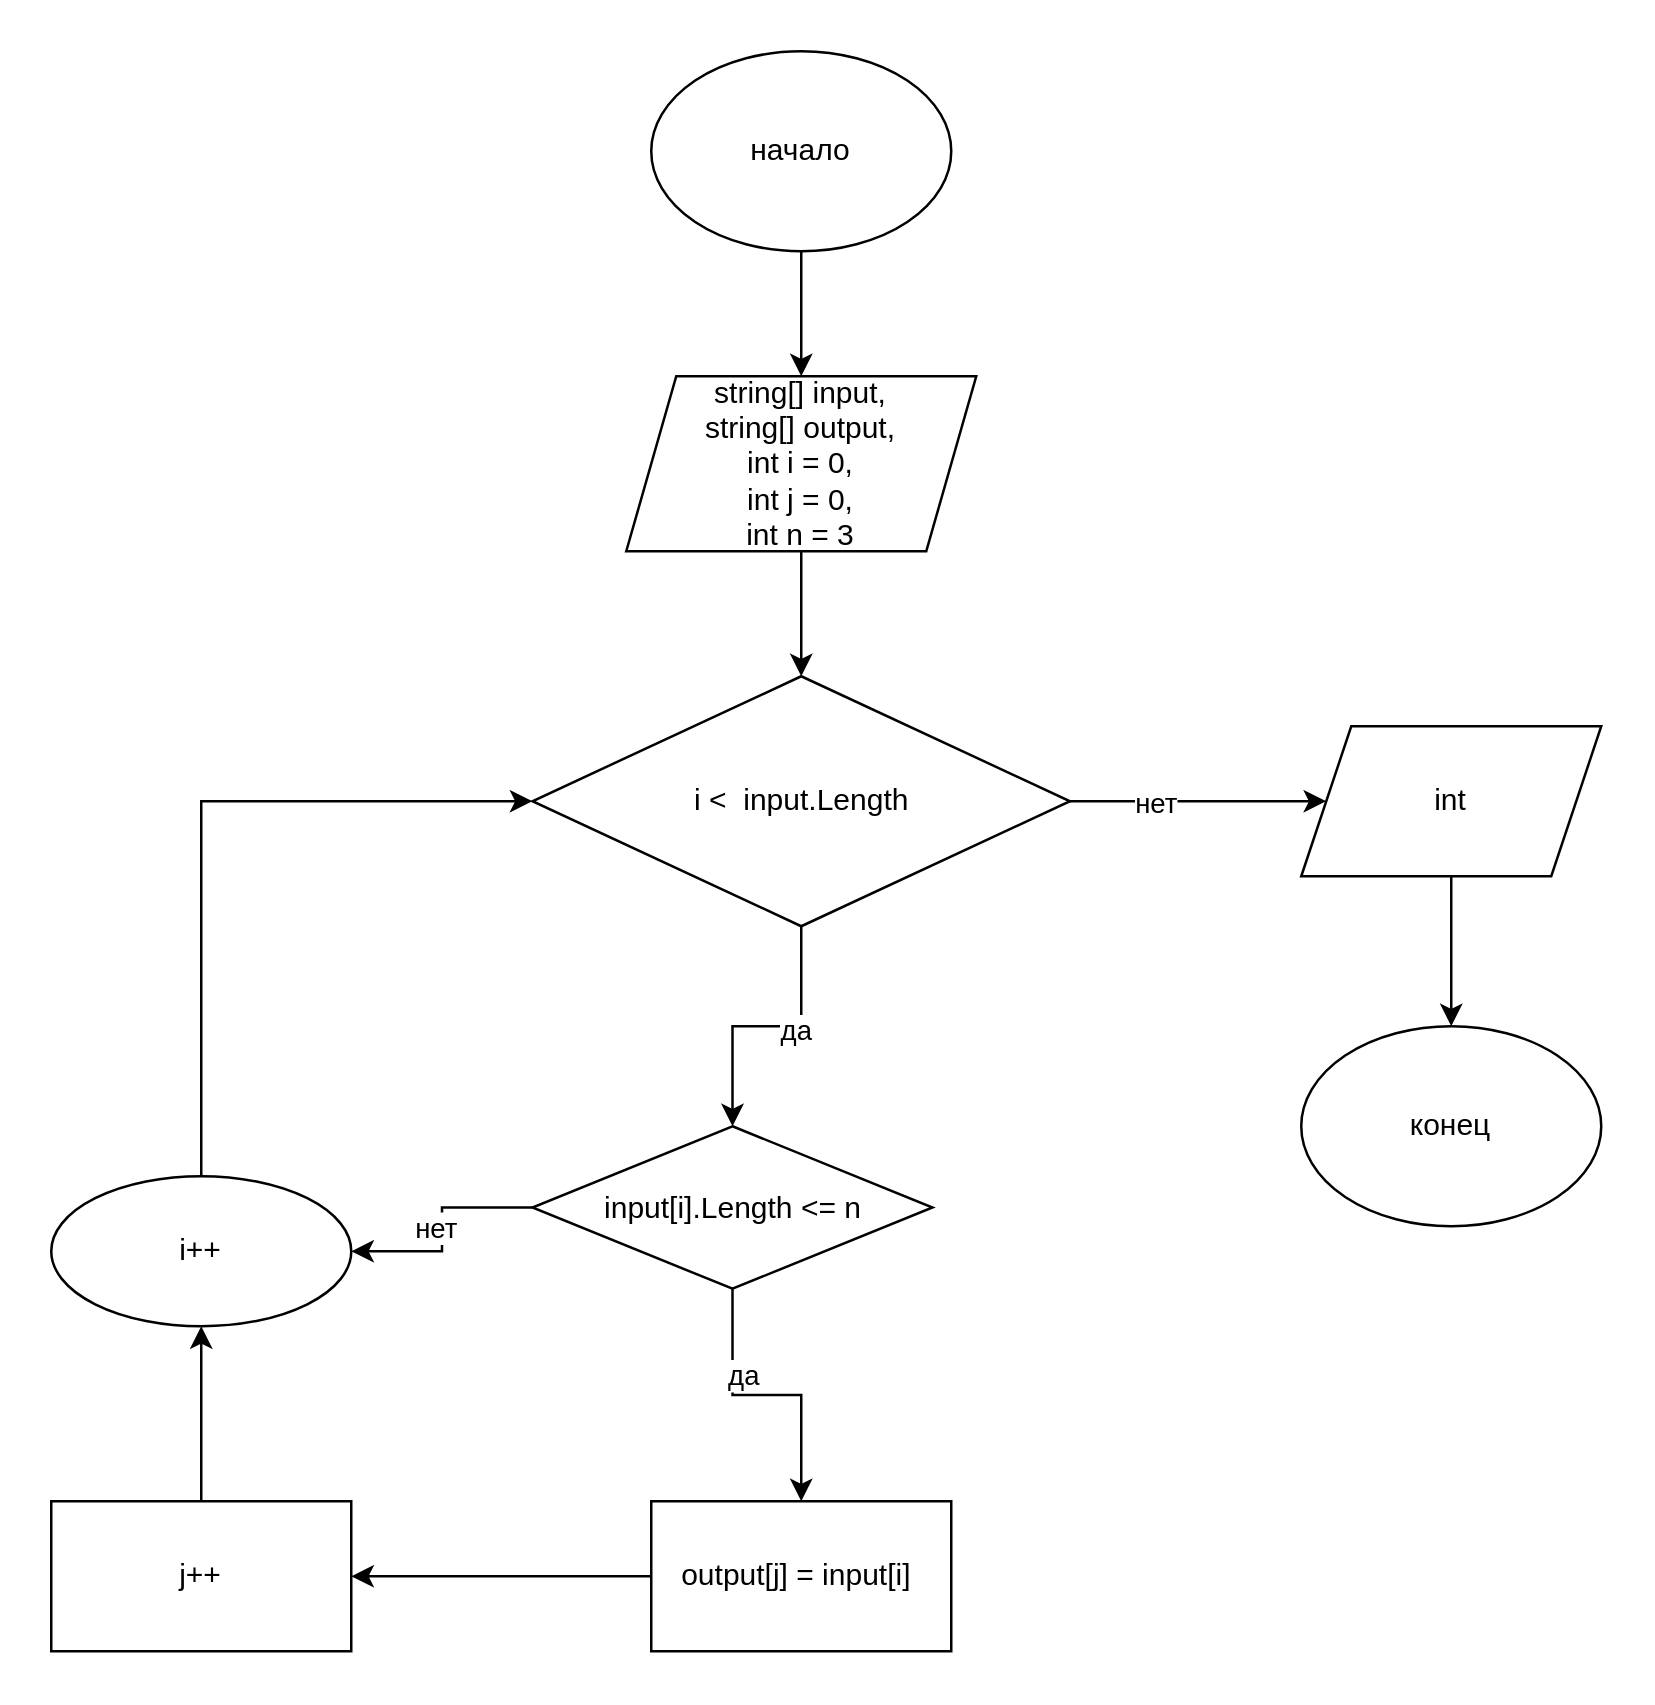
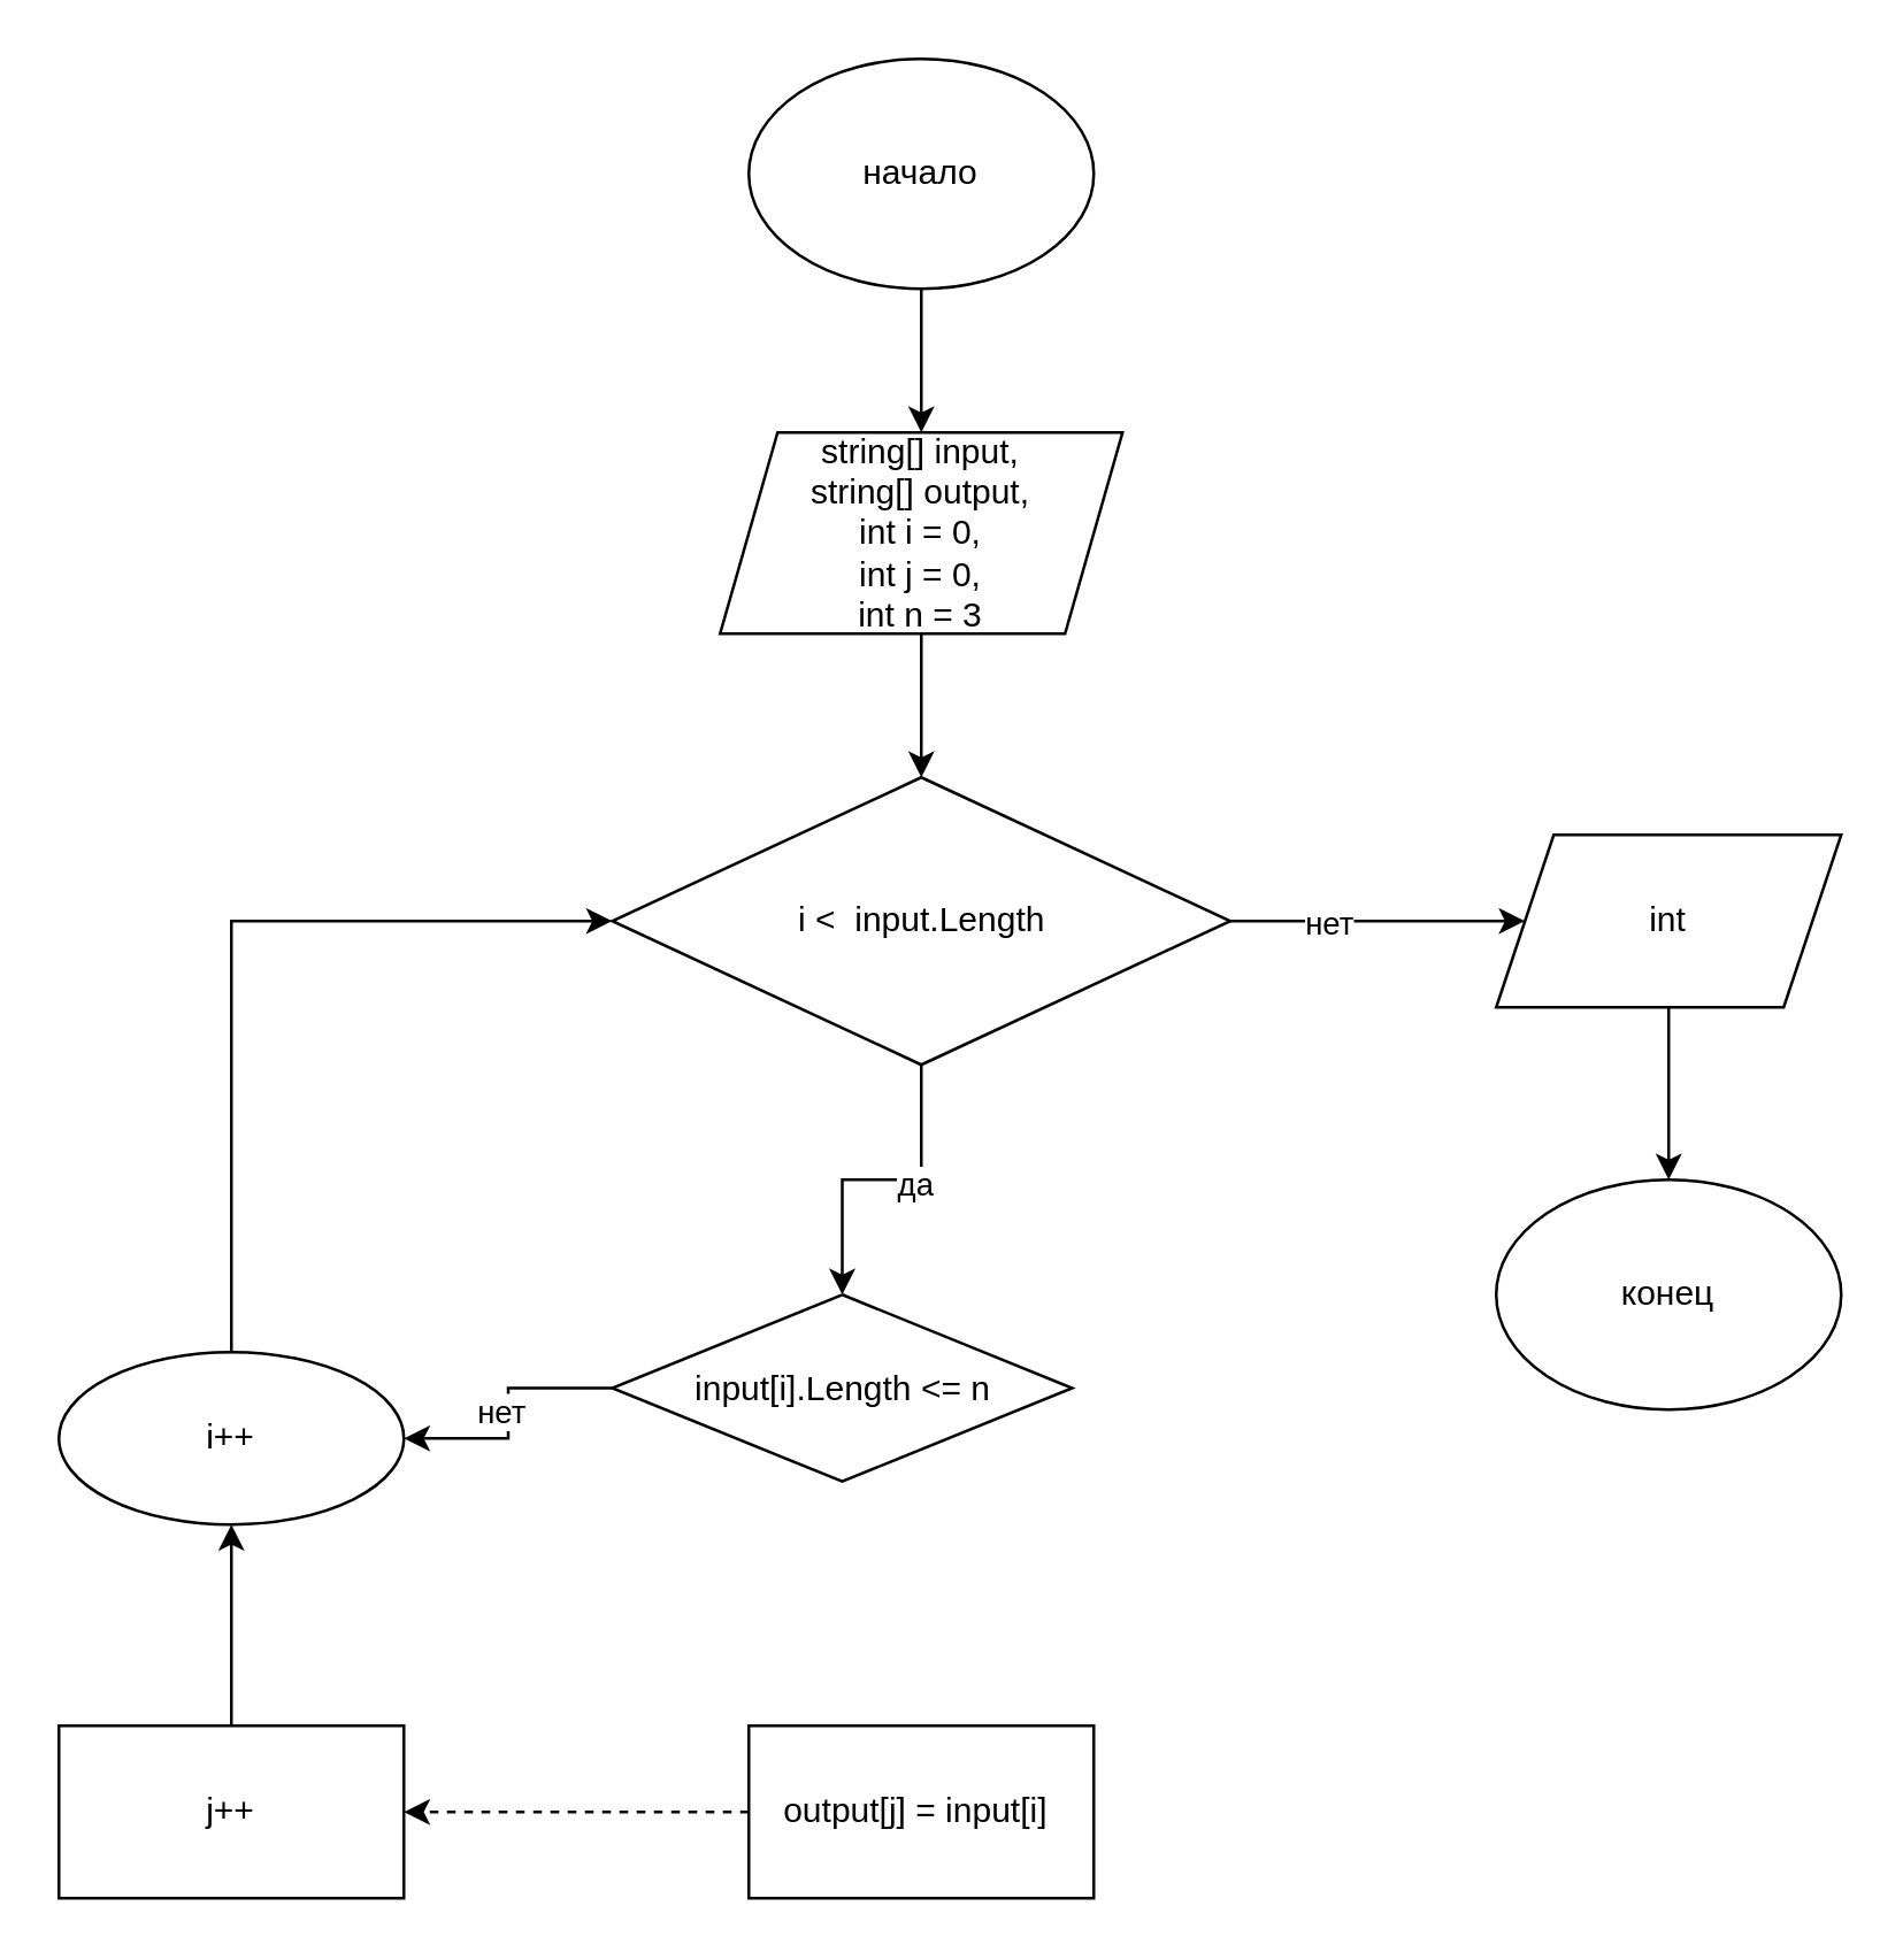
  <mxCell id="0" />
  <mxCell id="1" parent="0" />
  <mxCell id="2" value="string[] input,&lt;br&gt;string[] output,&lt;br&gt;int i = 0,&lt;br&gt;int j = 0,&lt;br&gt;int n = 3" style="shape=parallelogram;perimeter=parallelogramPerimeter;whiteSpace=wrap;html=1;fixedSize=1;" parent="1" vertex="1"><mxGeometry x="250" y="150" width="140" height="70" as="geometry" /></mxCell>
  <mxCell id="3" value="" style="edgeStyle=orthogonalEdgeStyle;rounded=0;orthogonalLoop=1;jettySize=auto;html=1;" parent="1" source="7" target="9" edge="1"><mxGeometry relative="1" as="geometry" /></mxCell>
  <mxCell id="4" value="нет" style="edgeLabel;html=1;align=center;verticalAlign=middle;resizable=0;points=[];" parent="3" vertex="1" connectable="0"><mxGeometry x="-0.327" relative="1" as="geometry"><mxPoint as="offset" /></mxGeometry></mxCell>
  <mxCell id="5" value="" style="edgeStyle=orthogonalEdgeStyle;rounded=0;orthogonalLoop=1;jettySize=auto;html=1;" parent="1" source="7" target="16" edge="1"><mxGeometry relative="1" as="geometry" /></mxCell>
  <mxCell id="6" value="да" style="edgeLabel;html=1;align=center;verticalAlign=middle;resizable=0;points=[];" parent="5" vertex="1" connectable="0"><mxGeometry x="-0.2" y="1" relative="1" as="geometry"><mxPoint as="offset" /></mxGeometry></mxCell>
  <mxCell id="7" value="i &amp;lt; &amp;nbsp;input.Length" style="rhombus;whiteSpace=wrap;html=1;" parent="1" vertex="1"><mxGeometry x="212.5" y="270" width="215" height="100" as="geometry" /></mxCell>
  <mxCell id="8" value="" style="edgeStyle=orthogonalEdgeStyle;rounded=0;orthogonalLoop=1;jettySize=auto;html=1;" parent="1" source="9" edge="1"><mxGeometry relative="1" as="geometry"><mxPoint x="580" y="410" as="targetPoint" /></mxGeometry></mxCell>
  <mxCell id="9" value="int" style="shape=parallelogram;perimeter=parallelogramPerimeter;whiteSpace=wrap;html=1;fixedSize=1;" parent="1" vertex="1"><mxGeometry x="520" y="290" width="120" height="60" as="geometry" /></mxCell>
  <mxCell id="10" value="" style="endArrow=classic;html=1;rounded=0;exitX=0.5;exitY=1;exitDx=0;exitDy=0;entryX=0.5;entryY=0;entryDx=0;entryDy=0;" parent="1" target="2" edge="1"><mxGeometry width="50" height="50" relative="1" as="geometry"><mxPoint x="320" y="90" as="sourcePoint" /><mxPoint x="420" y="340" as="targetPoint" /></mxGeometry></mxCell>
  <mxCell id="11" value="" style="endArrow=classic;html=1;rounded=0;exitX=0.5;exitY=1;exitDx=0;exitDy=0;entryX=0.5;entryY=0;entryDx=0;entryDy=0;" parent="1" source="2" target="7" edge="1"><mxGeometry width="50" height="50" relative="1" as="geometry"><mxPoint x="370" y="390" as="sourcePoint" /><mxPoint x="420" y="340" as="targetPoint" /></mxGeometry></mxCell>
- <mxCell id="12" value="" style="edgeStyle=orthogonalEdgeStyle;rounded=0;orthogonalLoop=1;jettySize=auto;html=1;" parent="1" source="16" target="17" edge="1"><mxGeometry relative="1" as="geometry" /></mxCell>
- <mxCell id="13" value="да" style="edgeLabel;html=1;align=center;verticalAlign=middle;resizable=0;points=[];" parent="12" vertex="1" connectable="0"><mxGeometry x="-0.4" y="4" relative="1" as="geometry"><mxPoint as="offset" /></mxGeometry></mxCell>
  <mxCell id="14" value="" style="edgeStyle=orthogonalEdgeStyle;rounded=0;orthogonalLoop=1;jettySize=auto;html=1;" parent="1" source="16" target="18" edge="1"><mxGeometry relative="1" as="geometry" /></mxCell>
  <mxCell id="15" value="нет" style="edgeLabel;html=1;align=center;verticalAlign=middle;resizable=0;points=[];" parent="14" vertex="1" connectable="0"><mxGeometry x="-0.021" y="-3" relative="1" as="geometry"><mxPoint as="offset" /></mxGeometry></mxCell>
  <mxCell id="16" value="input[i].Length &amp;lt;= n" style="rhombus;whiteSpace=wrap;html=1;" parent="1" vertex="1"><mxGeometry x="212.5" y="450" width="160" height="65" as="geometry" /></mxCell>
  <mxCell id="17" value="output[j] = input[i]&amp;nbsp;" style="whiteSpace=wrap;html=1;" parent="1" vertex="1"><mxGeometry x="260" y="600" width="120" height="60" as="geometry" /></mxCell>
  <mxCell id="18" value="i++" style="ellipse;whiteSpace=wrap;html=1;" parent="1" vertex="1"><mxGeometry x="20" y="470" width="120" height="60" as="geometry" /></mxCell>
  <mxCell id="19" value="" style="endArrow=classic;html=1;rounded=0;exitX=0.5;exitY=0;exitDx=0;exitDy=0;entryX=0;entryY=0.5;entryDx=0;entryDy=0;edgeStyle=orthogonalEdgeStyle;" parent="1" source="18" target="7" edge="1"><mxGeometry width="50" height="50" relative="1" as="geometry"><mxPoint x="370" y="410" as="sourcePoint" /><mxPoint x="420" y="360" as="targetPoint" /></mxGeometry></mxCell>
  <mxCell id="20" value="j++" style="rounded=0;whiteSpace=wrap;html=1;" parent="1" vertex="1"><mxGeometry x="20" y="600" width="120" height="60" as="geometry" /></mxCell>
- <mxCell id="21" value="" style="endArrow=classic;html=1;rounded=0;exitX=0;exitY=0.5;exitDx=0;exitDy=0;entryX=1;entryY=0.5;entryDx=0;entryDy=0;" parent="1" source="17" target="20" edge="1"><mxGeometry width="50" height="50" relative="1" as="geometry"><mxPoint x="410" y="410" as="sourcePoint" /><mxPoint x="460" y="360" as="targetPoint" /></mxGeometry></mxCell>
+ <mxCell id="21" value="" style="endArrow=classic;html=1;rounded=0;exitX=0;exitY=0.5;exitDx=0;exitDy=0;entryX=1;entryY=0.5;entryDx=0;entryDy=0;dashed=1;" parent="1" source="17" target="20" edge="1"><mxGeometry width="50" height="50" relative="1" as="geometry"><mxPoint x="410" y="410" as="sourcePoint" /><mxPoint x="460" y="360" as="targetPoint" /></mxGeometry></mxCell>
  <mxCell id="22" value="" style="endArrow=classic;html=1;rounded=0;exitX=0.5;exitY=0;exitDx=0;exitDy=0;entryX=0.5;entryY=1;entryDx=0;entryDy=0;" parent="1" source="20" target="18" edge="1"><mxGeometry width="50" height="50" relative="1" as="geometry"><mxPoint x="410" y="410" as="sourcePoint" /><mxPoint x="460" y="360" as="targetPoint" /></mxGeometry></mxCell>
  <mxCell id="23" value="начало" style="ellipse;whiteSpace=wrap;html=1;" vertex="1" parent="1"><mxGeometry x="260" y="20" width="120" height="80" as="geometry" /></mxCell>
  <mxCell id="24" value="конец" style="ellipse;whiteSpace=wrap;html=1;" vertex="1" parent="1"><mxGeometry x="520" y="410" width="120" height="80" as="geometry" /></mxCell>
